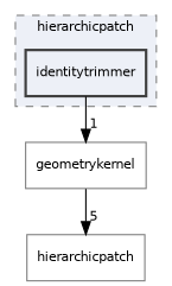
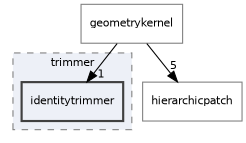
  digraph {
    compound=true
    node [color=grey50 fillcolor="#edf0f7" fontname=Helvetica fontsize=10 shape=box]
    edge [fontname=Helvetica fontsize=10 labeldistance=1.5 labelfontname=Helvetica labelfontsize=10]
    n1 [color=grey25 label=identitytrimmer style="filled,bold,"]
    n2 [label=geometrykernel]
    n3 [label=hierarchicpatch]
    subgraph cluster_1 {
      bgcolor="#edf0f7"
      fontname=Helvetica
      fontsize=10
-     label=hierarchicpatch
+     label=trimmer
      pencolor=grey50
      style="filled,dashed,"
      n1
    }
-   n1 -> n2 [headlabel=1]
+   n2 -> n1 [headlabel=1]
    n2 -> n3 [headlabel=5]
  }
